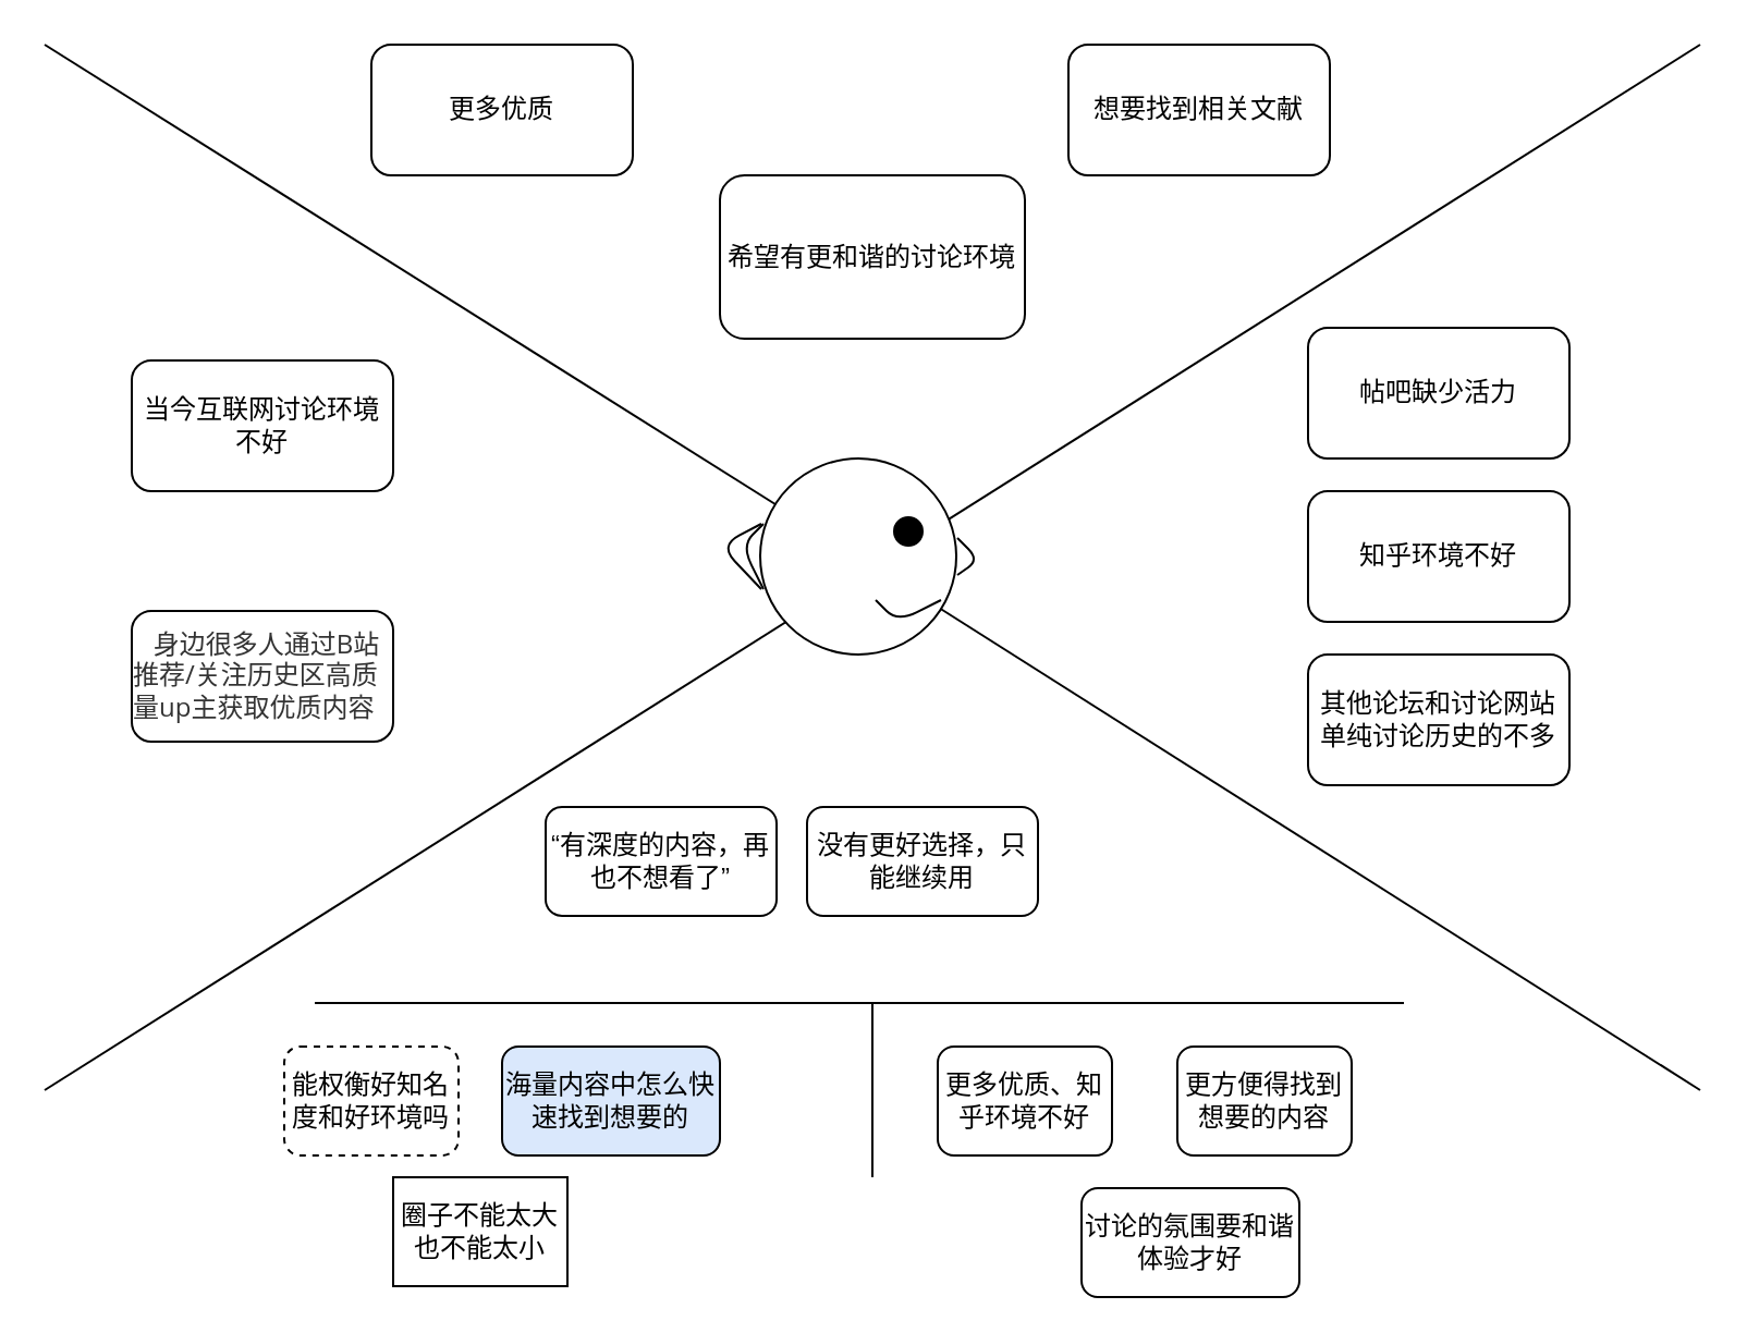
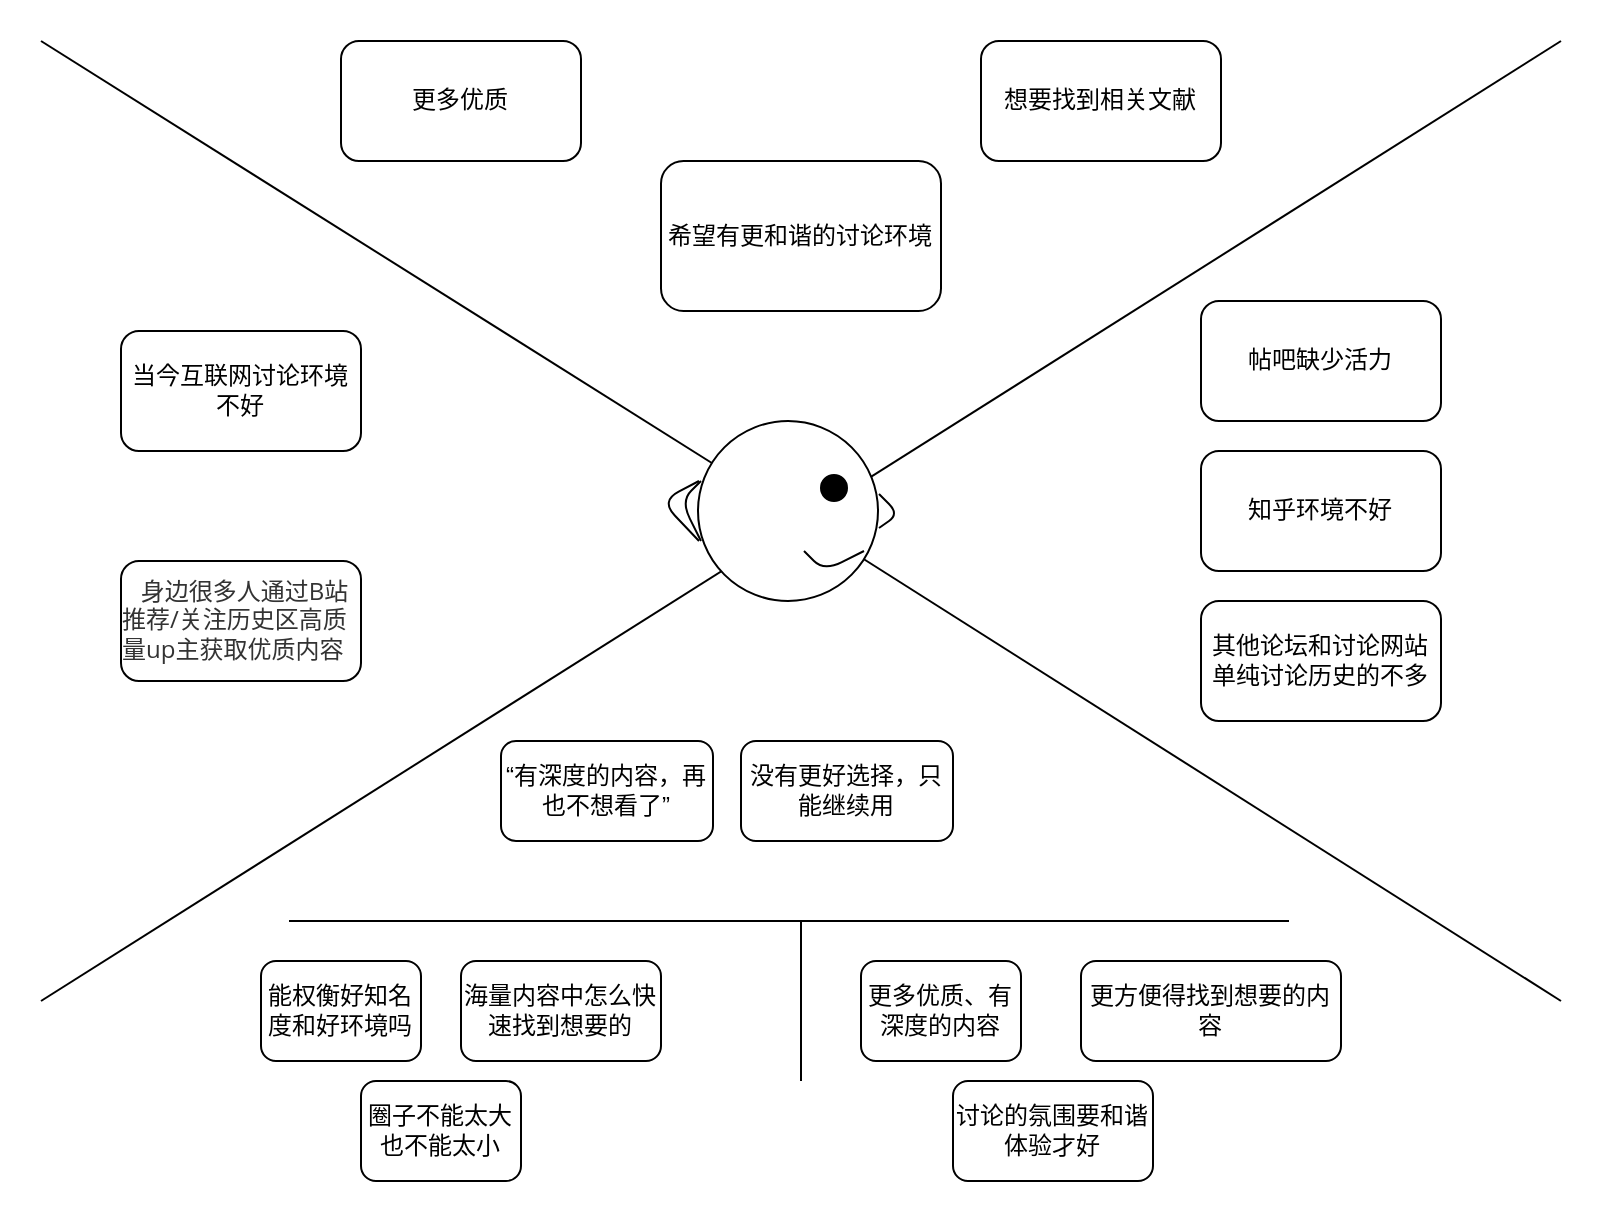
  <mxCell id="0" />
  <mxCell id="1" parent="0" />
  <mxCell id="2" value="" style="endArrow=none;html=1;rounded=0;startArrow=none;" parent="1" source="4" edge="1"><mxGeometry width="50" height="50" relative="1" as="geometry"><mxPoint x="20" y="20" as="sourcePoint" /><mxPoint x="780" y="500" as="targetPoint" /></mxGeometry></mxCell>
  <mxCell id="3" value="" style="endArrow=none;html=1;rounded=0;" parent="1" edge="1"><mxGeometry width="50" height="50" relative="1" as="geometry"><mxPoint x="20" y="500" as="sourcePoint" /><mxPoint x="780" y="20" as="targetPoint" /></mxGeometry></mxCell>
  <mxCell id="4" value="" style="ellipse;whiteSpace=wrap;html=1;" parent="1" vertex="1"><mxGeometry x="348.5" y="210" width="90" height="90" as="geometry" /></mxCell>
  <mxCell id="5" value="" style="endArrow=none;html=1;rounded=0;" parent="1" target="4" edge="1"><mxGeometry width="50" height="50" relative="1" as="geometry"><mxPoint x="20" y="20" as="sourcePoint" /><mxPoint x="780" y="500" as="targetPoint" /></mxGeometry></mxCell>
  <mxCell id="6" value="更多优质" style="rounded=1;whiteSpace=wrap;html=1;" parent="1" vertex="1"><mxGeometry x="170" y="20" width="120" height="60" as="geometry" /></mxCell>
  <mxCell id="7" value="希望有更和谐的讨论环境" style="rounded=1;whiteSpace=wrap;html=1;" parent="1" vertex="1"><mxGeometry x="330" y="80" width="140" height="75" as="geometry" /></mxCell>
  <mxCell id="8" value="想要找到相关文献" style="rounded=1;whiteSpace=wrap;html=1;" parent="1" vertex="1"><mxGeometry x="490" y="20" width="120" height="60" as="geometry" /></mxCell>
  <mxCell id="9" value="当今互联网讨论环境不好" style="rounded=1;whiteSpace=wrap;html=1;" parent="1" vertex="1"><mxGeometry x="60" y="165" width="120" height="60" as="geometry" /></mxCell>
  <mxCell id="10" value="" style="endArrow=none;html=1;rounded=0;" parent="1" edge="1"><mxGeometry width="50" height="50" relative="1" as="geometry"><mxPoint x="144" y="460" as="sourcePoint" /><mxPoint x="644" y="460" as="targetPoint" /></mxGeometry></mxCell>
  <mxCell id="11" value="" style="endArrow=none;html=1;rounded=0;" parent="1" edge="1"><mxGeometry width="50" height="50" relative="1" as="geometry"><mxPoint x="400" y="540" as="sourcePoint" /><mxPoint x="400" y="460" as="targetPoint" /></mxGeometry></mxCell>
  <mxCell id="12" value="帖吧缺少活力" style="rounded=1;whiteSpace=wrap;html=1;" parent="1" vertex="1"><mxGeometry x="600" y="150" width="120" height="60" as="geometry" /></mxCell>
- <mxCell id="13" value="能权衡好知名度和好环境吗" style="rounded=1;whiteSpace=wrap;html=1;dashed=1;" parent="1" vertex="1"><mxGeometry x="130" y="480" width="80" height="50" as="geometry" /></mxCell>
+ <mxCell id="13" value="能权衡好知名度和好环境吗" style="rounded=1;whiteSpace=wrap;html=1;" parent="1" vertex="1"><mxGeometry x="130" y="480" width="80" height="50" as="geometry" /></mxCell>
  <mxCell id="14" value="知乎环境不好" style="rounded=1;whiteSpace=wrap;html=1;" parent="1" vertex="1"><mxGeometry x="600" y="225" width="120" height="60" as="geometry" /></mxCell>
  <mxCell id="15" value="其他论坛和讨论网站单纯讨论历史的不多" style="rounded=1;whiteSpace=wrap;html=1;" parent="1" vertex="1"><mxGeometry x="600" y="300" width="120" height="60" as="geometry" /></mxCell>
- <mxCell id="16" value="海量内容中怎么快速找到想要的" style="rounded=1;whiteSpace=wrap;html=1;fillColor=#dae8fc;" parent="1" vertex="1"><mxGeometry x="230" y="480" width="100" height="50" as="geometry" /></mxCell>
+ <mxCell id="16" value="海量内容中怎么快速找到想要的" style="rounded=1;whiteSpace=wrap;html=1;" parent="1" vertex="1"><mxGeometry x="230" y="480" width="100" height="50" as="geometry" /></mxCell>
  <mxCell id="17" value="&lt;div style=&quot;text-align: left&quot;&gt;&lt;font color=&quot;#333333&quot; face=&quot;Open Sans, Clear Sans, Helvetica Neue, Helvetica, Arial, Segoe UI Emoji, sans-serif&quot; style=&quot;font-size: 12px&quot;&gt;&amp;nbsp; &amp;nbsp;身边很多人通过B站推荐/关注历史区高质量up主获取优质内容&lt;/font&gt;&lt;/div&gt;" style="rounded=1;whiteSpace=wrap;html=1;" parent="1" vertex="1"><mxGeometry x="60" y="280" width="120" height="60" as="geometry" /></mxCell>
- <mxCell id="18" value="圈子不能太大也不能太小" style="whiteSpace=wrap;html=1;rounded=0;" parent="1" vertex="1"><mxGeometry x="180" y="540" width="80" height="50" as="geometry" /></mxCell>
- <mxCell id="19" value="更多优质、知乎环境不好" style="rounded=1;whiteSpace=wrap;html=1;" parent="1" vertex="1"><mxGeometry x="430" y="480" width="80" height="50" as="geometry" /></mxCell>
- <mxCell id="20" value="更方便得找到想要的内容" style="rounded=1;whiteSpace=wrap;html=1;" parent="1" vertex="1"><mxGeometry x="540" y="480" width="80" height="50" as="geometry" /></mxCell>
+ <mxCell id="18" value="圈子不能太大也不能太小" style="rounded=1;whiteSpace=wrap;html=1;" parent="1" vertex="1"><mxGeometry x="180" y="540" width="80" height="50" as="geometry" /></mxCell>
+ <mxCell id="19" value="更多优质、有深度的内容" style="rounded=1;whiteSpace=wrap;html=1;" parent="1" vertex="1"><mxGeometry x="430" y="480" width="80" height="50" as="geometry" /></mxCell>
+ <mxCell id="20" value="更方便得找到想要的内容" style="rounded=1;whiteSpace=wrap;html=1;" parent="1" vertex="1"><mxGeometry x="540" y="480" width="130" height="50" as="geometry" /></mxCell>
  <mxCell id="21" value="“有深度的内容，再也不想看了”" style="rounded=1;whiteSpace=wrap;html=1;" parent="1" vertex="1"><mxGeometry x="250" y="370" width="106" height="50" as="geometry" /></mxCell>
  <mxCell id="22" value="没有更好选择，只能继续用" style="rounded=1;whiteSpace=wrap;html=1;" parent="1" vertex="1"><mxGeometry x="370" y="370" width="106" height="50" as="geometry" /></mxCell>
- <mxCell id="23" value="讨论的氛围要和谐体验才好" style="rounded=1;whiteSpace=wrap;html=1;" vertex="1" parent="1"><mxGeometry x="496" y="545" width="100" height="50" as="geometry" /></mxCell>
+ <mxCell id="23" value="讨论的氛围要和谐体验才好" style="rounded=1;whiteSpace=wrap;html=1;" vertex="1" parent="1"><mxGeometry x="476" y="540" width="100" height="50" as="geometry" /></mxCell>
  <mxCell id="24" value="" style="ellipse;whiteSpace=wrap;html=1;aspect=fixed;fillColor=#000000;" vertex="1" parent="1"><mxGeometry x="410" y="237" width="13" height="13" as="geometry" /></mxCell>
  <mxCell id="25" value="" style="endArrow=none;html=1;" edge="1" parent="1"><mxGeometry width="50" height="50" relative="1" as="geometry"><mxPoint x="401.5" y="275" as="sourcePoint" /><mxPoint x="431.5" y="275" as="targetPoint" /><Array as="points"><mxPoint x="411.5" y="285" /></Array></mxGeometry></mxCell>
  <mxCell id="26" value="" style="endArrow=none;html=1;" edge="1" parent="1"><mxGeometry width="50" height="50" relative="1" as="geometry"><mxPoint x="439" y="263.5" as="sourcePoint" /><mxPoint x="439" y="246.5" as="targetPoint" /><Array as="points"><mxPoint x="449" y="256.5" /></Array></mxGeometry></mxCell>
  <mxCell id="27" value="" style="endArrow=none;html=1;" edge="1" parent="1"><mxGeometry width="50" height="50" relative="1" as="geometry"><mxPoint x="350" y="270" as="sourcePoint" /><mxPoint x="350" y="240" as="targetPoint" /><Array as="points"><mxPoint x="340" y="250" /></Array></mxGeometry></mxCell>
  <mxCell id="28" value="" style="endArrow=none;html=1;" edge="1" parent="1"><mxGeometry width="50" height="50" relative="1" as="geometry"><mxPoint x="349" y="270" as="sourcePoint" /><mxPoint x="349" y="240" as="targetPoint" /><Array as="points"><mxPoint x="330" y="250" /></Array></mxGeometry></mxCell>
